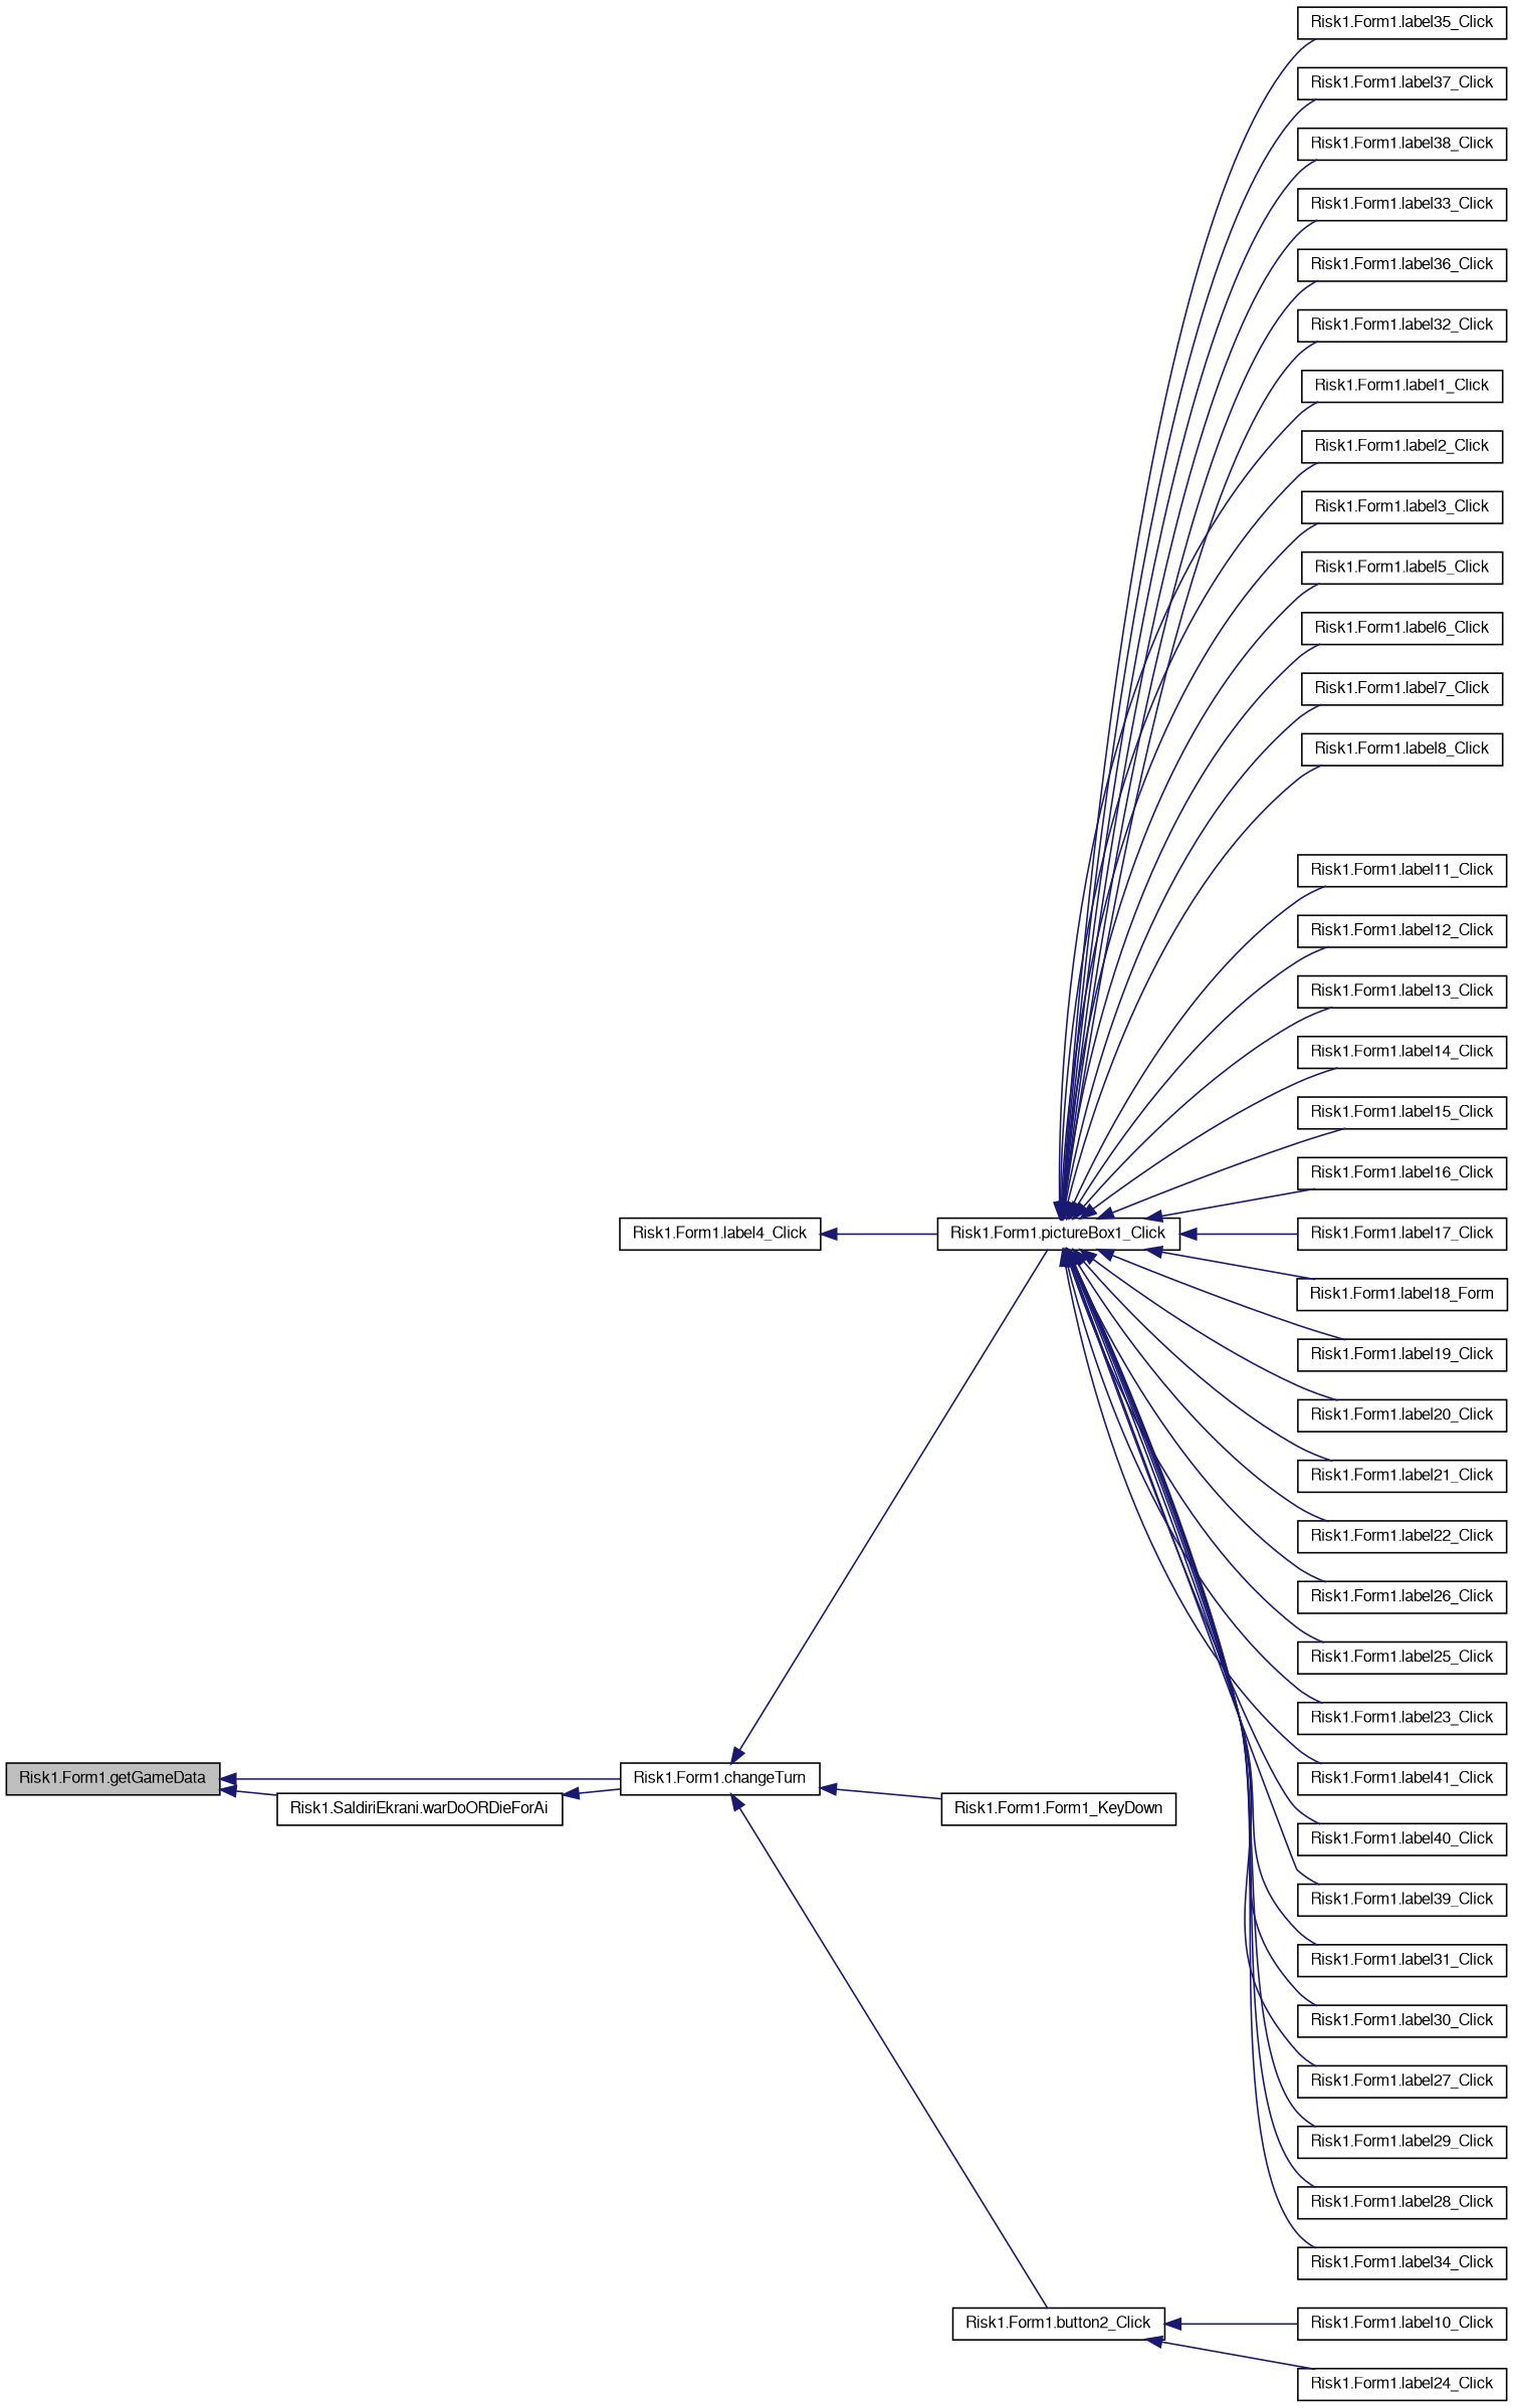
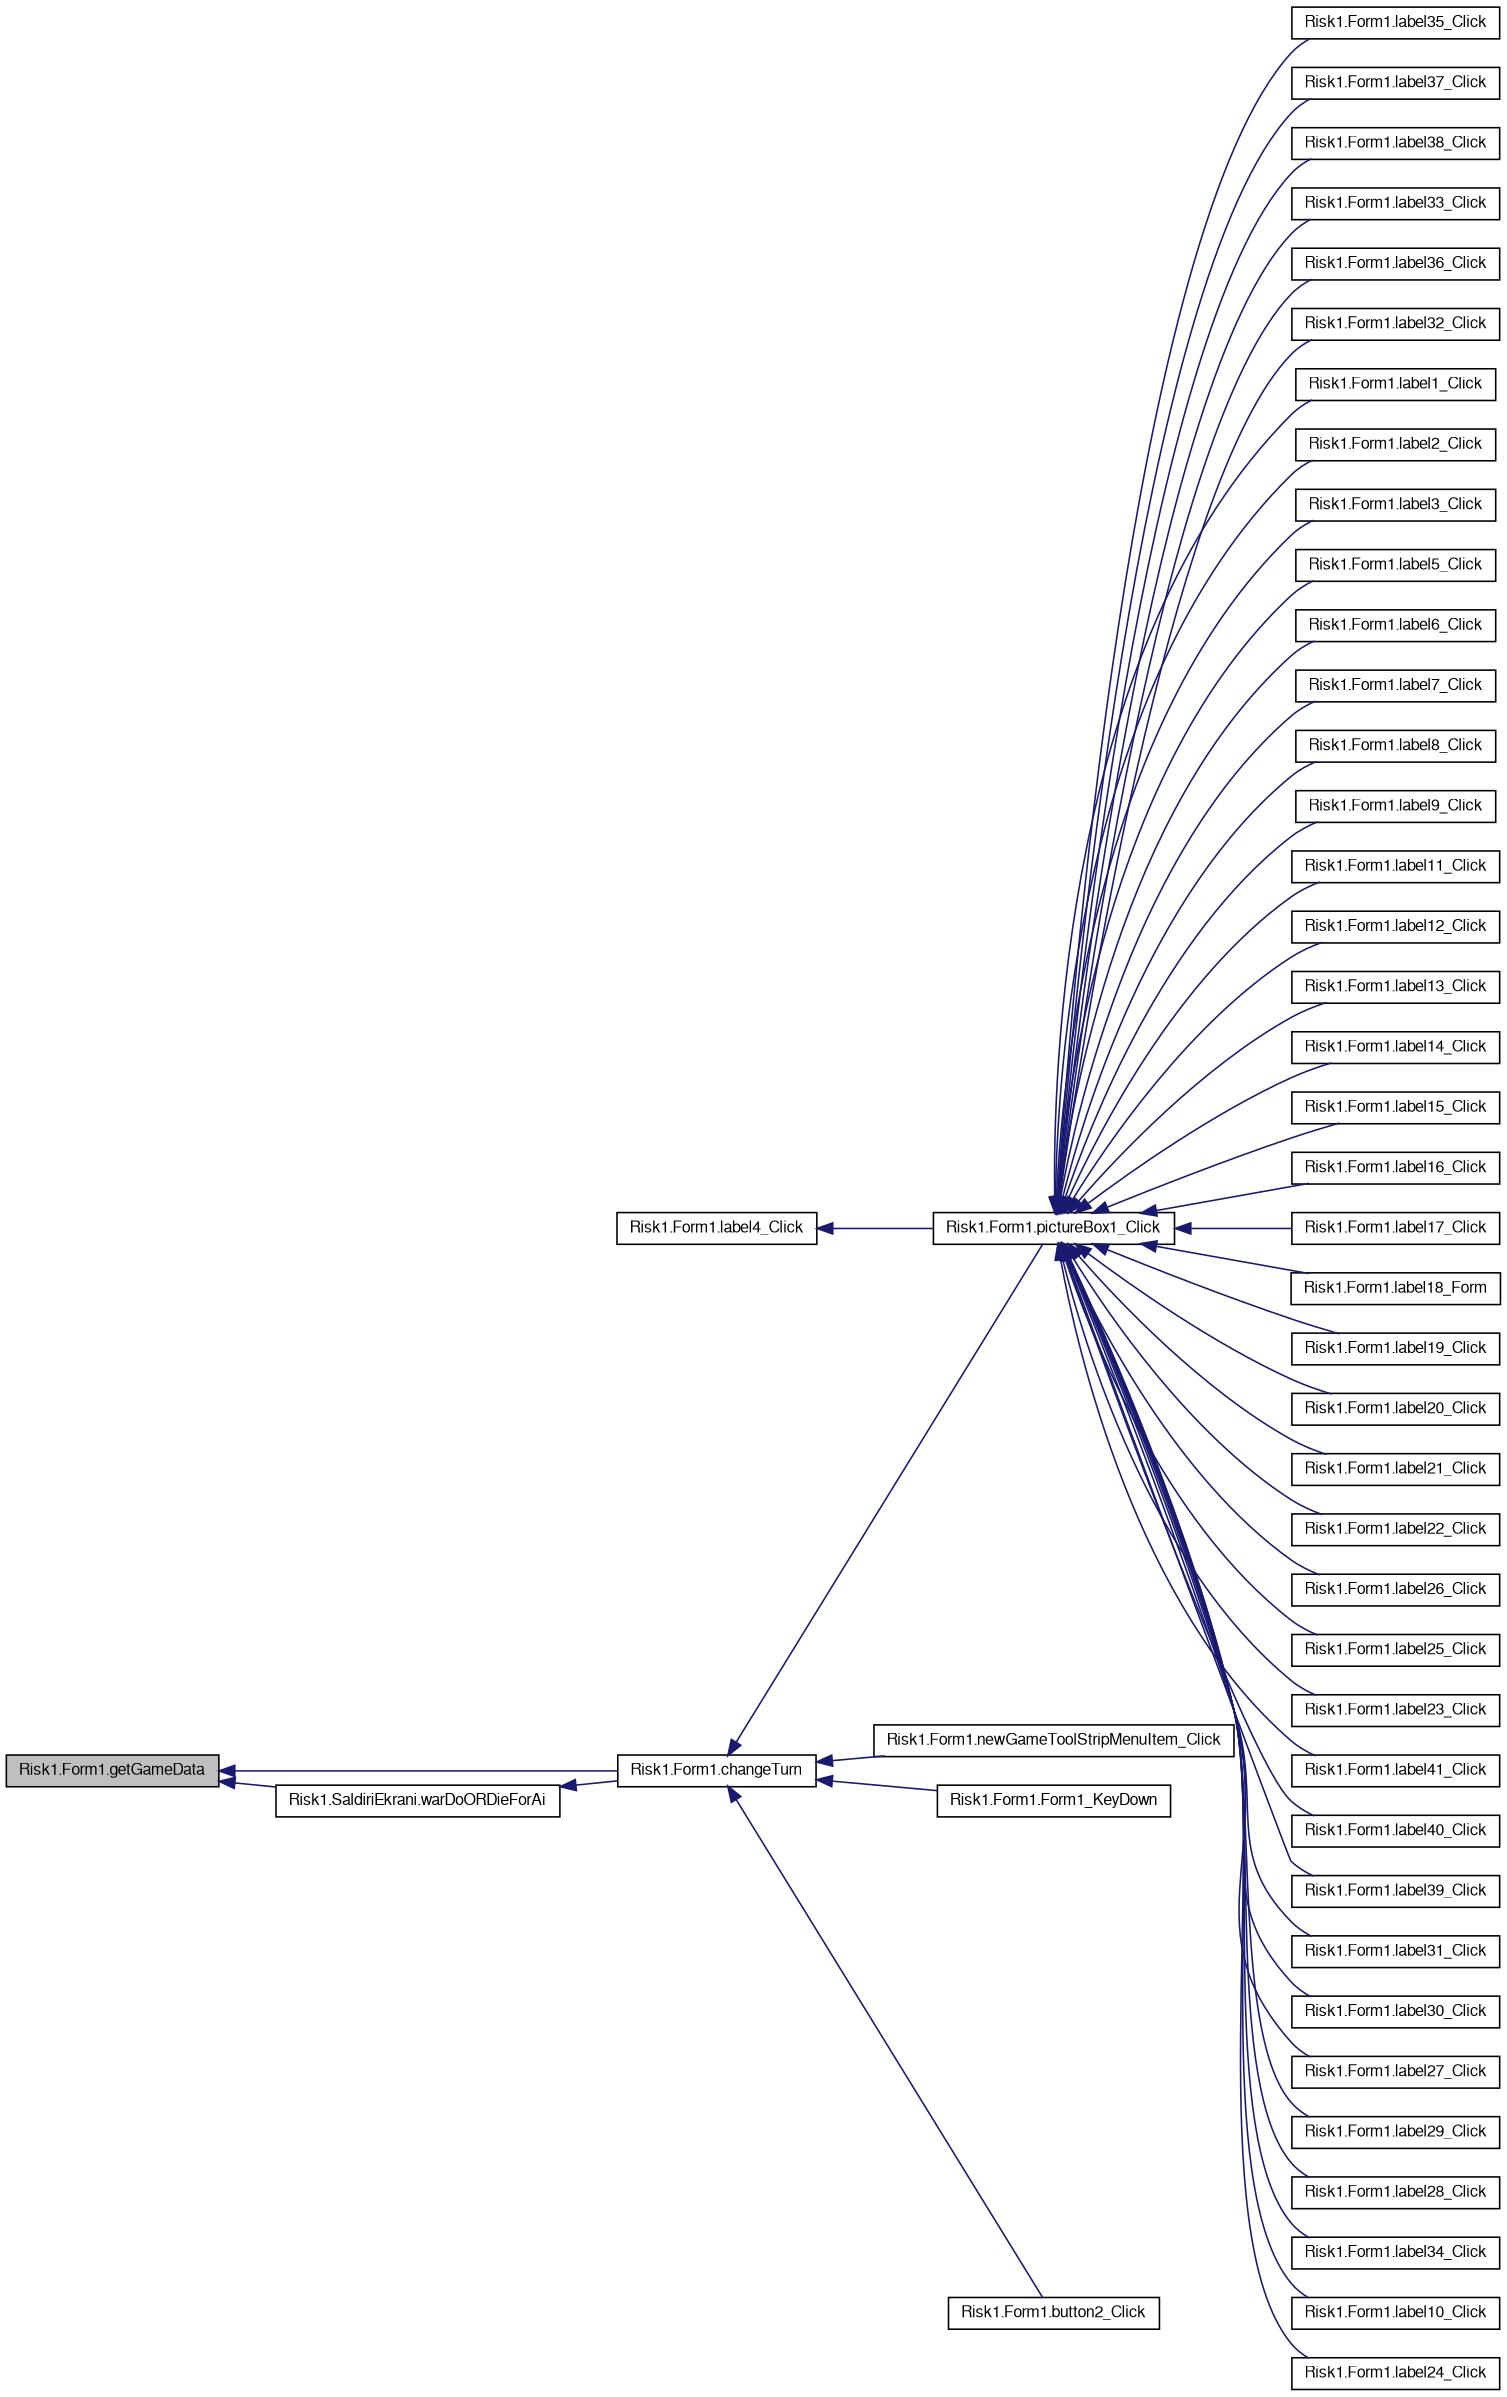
  digraph {
    rankdir=LR
    node [color=black fontname=FreeSans fontsize=10 shape=record]
    edge [color=midnightblue dir=back fontname=FreeSans fontsize=10 labelfontname=FreeSans labelfontsize=10 style=solid]
    n1 [fillcolor=grey75 fontcolor=black height=0.2 label="Risk1.Form1.getGameData" style=filled width=0.4]
    n2 [height=0.2 label="Risk1.Form1.changeTurn" width=0.4]
    n3 [height=0.2 label="Risk1.SaldiriEkrani.warDoORDieForAi" width=0.4]
    n4 [height=0.2 label="Risk1.Form1.button2_Click" width=0.4]
    n5 [height=0.2 label="Risk1.Form1.Form1_KeyDown" width=0.4]
+   n6 [height=0.2 label="Risk1.Form1.newGameToolStripMenuItem_Click" width=0.4]
    n7 [height=0.2 label="Risk1.Form1.pictureBox1_Click" width=0.4]
    n8 [height=0.2 label="Risk1.Form1.label1_Click" width=0.4]
    n9 [height=0.2 label="Risk1.Form1.label2_Click" width=0.4]
    n10 [height=0.2 label="Risk1.Form1.label3_Click" width=0.4]
    n11 [height=0.2 label="Risk1.Form1.label5_Click" width=0.4]
    n12 [height=0.2 label="Risk1.Form1.label6_Click" width=0.4]
    n13 [height=0.2 label="Risk1.Form1.label7_Click" width=0.4]
    n14 [height=0.2 label="Risk1.Form1.label8_Click" width=0.4]
+   n15 [height=0.2 label="Risk1.Form1.label9_Click" width=0.4]
    n16 [height=0.2 label="Risk1.Form1.label10_Click" width=0.4]
    n17 [height=0.2 label="Risk1.Form1.label11_Click" width=0.4]
    n18 [height=0.2 label="Risk1.Form1.label12_Click" width=0.4]
    n19 [height=0.2 label="Risk1.Form1.label13_Click" width=0.4]
    n20 [height=0.2 label="Risk1.Form1.label14_Click" width=0.4]
    n21 [height=0.2 label="Risk1.Form1.label15_Click" width=0.4]
    n22 [height=0.2 label="Risk1.Form1.label16_Click" width=0.4]
    n23 [height=0.2 label="Risk1.Form1.label17_Click" width=0.4]
    n24 [height=0.2 label="Risk1.Form1.label18_Form" width=0.4]
    n25 [height=0.2 label="Risk1.Form1.label19_Click" width=0.4]
    n26 [height=0.2 label="Risk1.Form1.label20_Click" width=0.4]
    n27 [height=0.2 label="Risk1.Form1.label21_Click" width=0.4]
    n28 [height=0.2 label="Risk1.Form1.label22_Click" width=0.4]
    n29 [height=0.2 label="Risk1.Form1.label26_Click" width=0.4]
    n30 [height=0.2 label="Risk1.Form1.label25_Click" width=0.4]
    n31 [height=0.2 label="Risk1.Form1.label24_Click" width=0.4]
    n32 [height=0.2 label="Risk1.Form1.label23_Click" width=0.4]
    n33 [height=0.2 label="Risk1.Form1.label41_Click" width=0.4]
    n34 [height=0.2 label="Risk1.Form1.label40_Click" width=0.4]
    n35 [height=0.2 label="Risk1.Form1.label39_Click" width=0.4]
    n36 [height=0.2 label="Risk1.Form1.label31_Click" width=0.4]
    n37 [height=0.2 label="Risk1.Form1.label30_Click" width=0.4]
    n38 [height=0.2 label="Risk1.Form1.label27_Click" width=0.4]
    n39 [height=0.2 label="Risk1.Form1.label29_Click" width=0.4]
    n40 [height=0.2 label="Risk1.Form1.label28_Click" width=0.4]
    n41 [height=0.2 label="Risk1.Form1.label34_Click" width=0.4]
    n42 [height=0.2 label="Risk1.Form1.label35_Click" width=0.4]
    n43 [height=0.2 label="Risk1.Form1.label37_Click" width=0.4]
    n44 [height=0.2 label="Risk1.Form1.label38_Click" width=0.4]
    n45 [height=0.2 label="Risk1.Form1.label33_Click" width=0.4]
    n46 [height=0.2 label="Risk1.Form1.label36_Click" width=0.4]
    n47 [height=0.2 label="Risk1.Form1.label32_Click" width=0.4]
    n48 [height=0.2 label="Risk1.Form1.label4_Click" width=0.4]
    n1 -> n2
    n1 -> n3
    n2 -> n4
    n2 -> n5
+   n2 -> n6
    n2 -> n7
    n3 -> n2
    n7 -> n8
    n7 -> n9
    n7 -> n10
    n7 -> n11
    n7 -> n12
    n7 -> n13
    n7 -> n14
-   n4 -> n16
+   n7 -> n15
+   n7 -> n16
    n7 -> n17
    n7 -> n18
    n7 -> n19
    n7 -> n20
    n7 -> n21
    n7 -> n22
    n7 -> n23
    n7 -> n24
    n7 -> n25
    n7 -> n26
    n7 -> n27
    n7 -> n28
    n7 -> n29
    n7 -> n30
-   n4 -> n31
+   n7 -> n31
    n7 -> n32
    n7 -> n33
    n7 -> n34
    n7 -> n35
    n7 -> n36
    n7 -> n37
    n7 -> n38
    n7 -> n39
    n7 -> n40
    n7 -> n41
    n7 -> n42
    n7 -> n43
    n7 -> n44
    n7 -> n45
    n7 -> n46
    n7 -> n47
    n48 -> n7
  }
